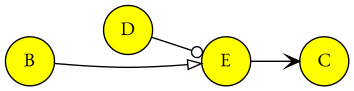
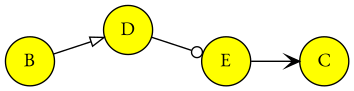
  digraph {
    fontname="EB Garamond"
    rankdir=LR
    node [fillcolor=yellow fontname="EB Garamond" shape=circle style=filled]
    edge [fontname="EB Garamond"]
    B
    D
    E
    C
-   B -> E [arrowhead=onormal]
+   B -> D [arrowhead=onormal]
    D -> E [arrowhead=odot]
    E -> C [arrowhead=vee]
  }
